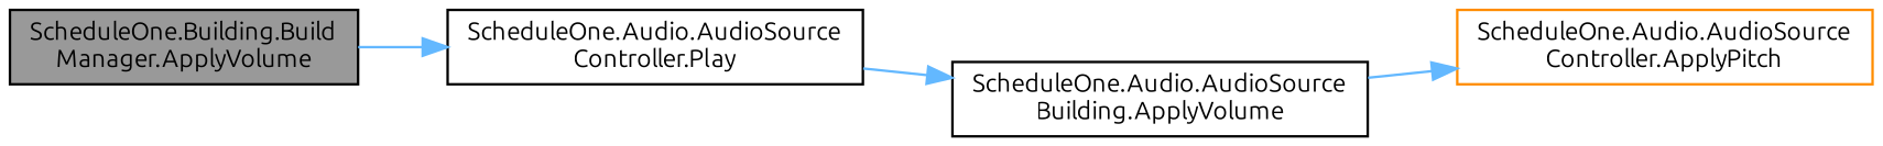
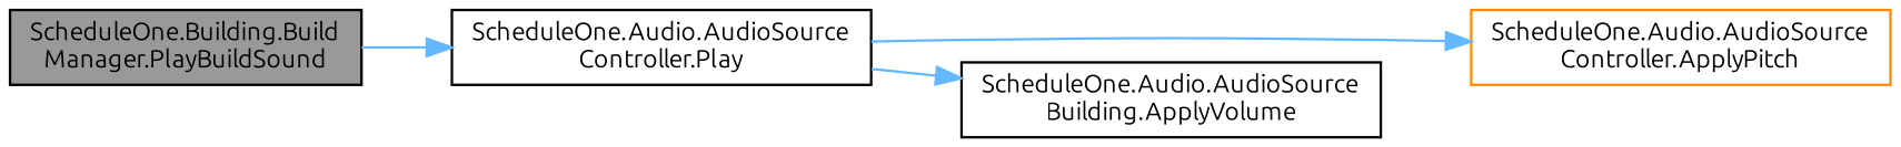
  digraph {
    fontname=Ubuntu
    rankdir=LR
    node [color=black fillcolor=white fontname=Ubuntu fontsize=10 shape=box style=filled]
    edge [color=steelblue1 fontname=Ubuntu fontsize=10 labelfontname=Helvetica labelfontsize=10 style=solid]
-   n1 [fillcolor=grey60 fontcolor=black height=0.2 label="ScheduleOne.Building.Build\lManager.ApplyVolume" width=0.4]
+   n1 [fillcolor=grey60 fontcolor=black height=0.2 label="ScheduleOne.Building.Build\lManager.PlayBuildSound" width=0.4]
    n2 [height=0.2 label="ScheduleOne.Audio.AudioSource\lController.Play" width=0.4]
    n3 [color=darkorange height=0.2 label="ScheduleOne.Audio.AudioSource\lController.ApplyPitch" width=0.4]
    n4 [height=0.2 label="ScheduleOne.Audio.AudioSource\lBuilding.ApplyVolume" width=0.4]
    n1 -> n2
-   n4 -> n3
+   n2 -> n3
    n2 -> n4
  }
